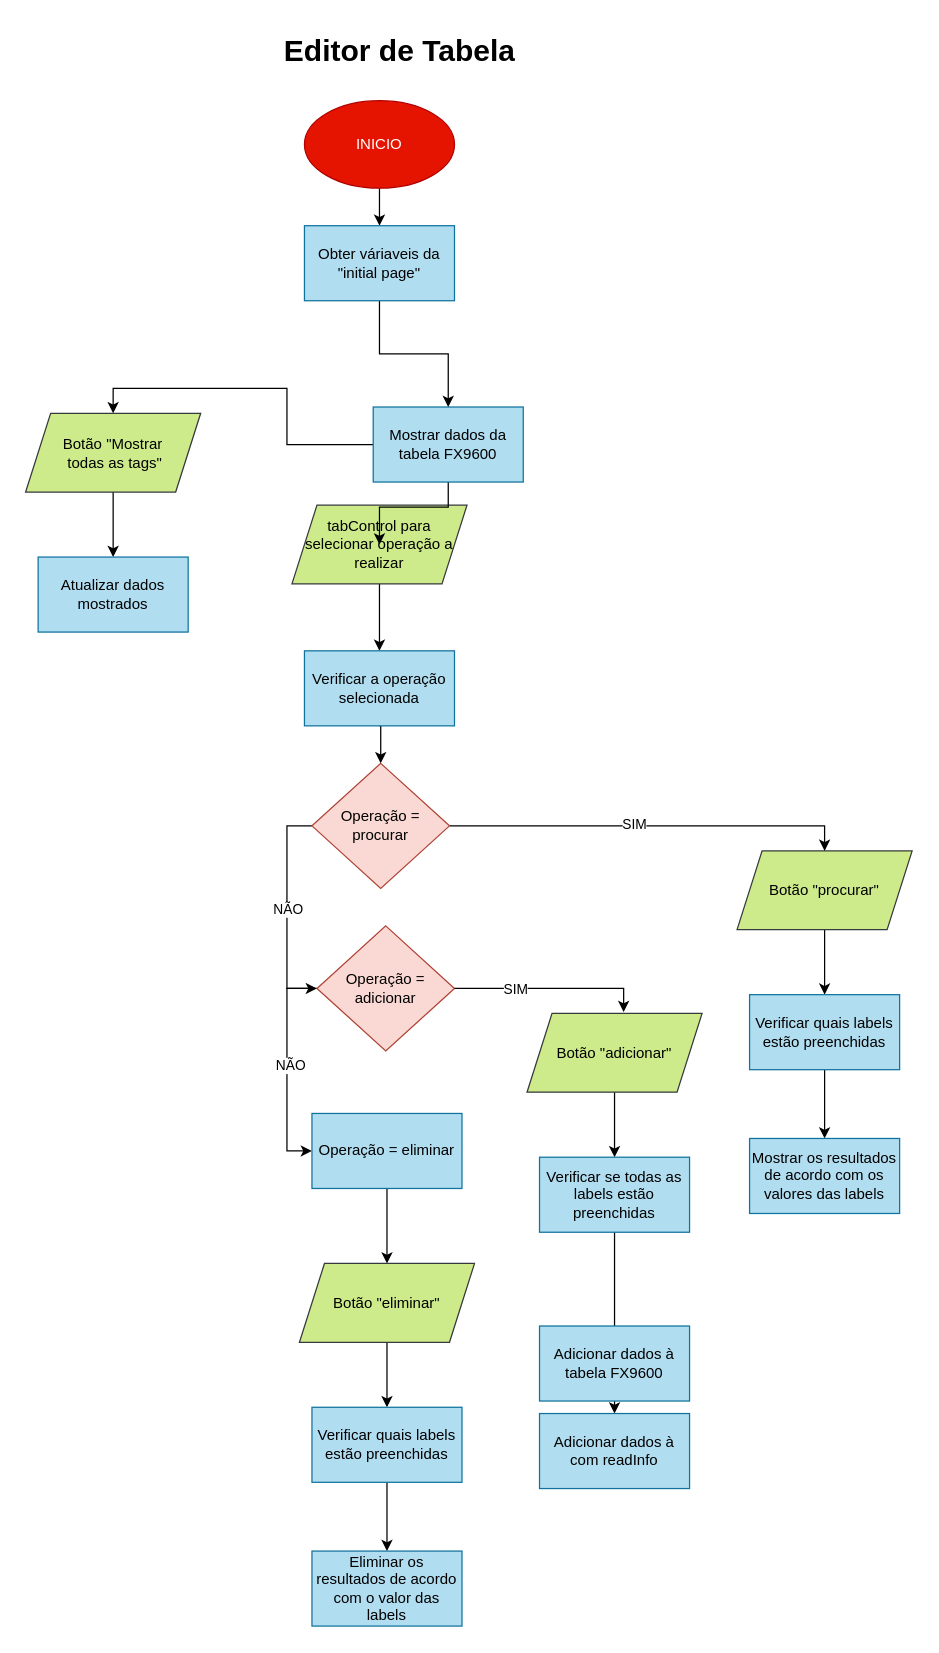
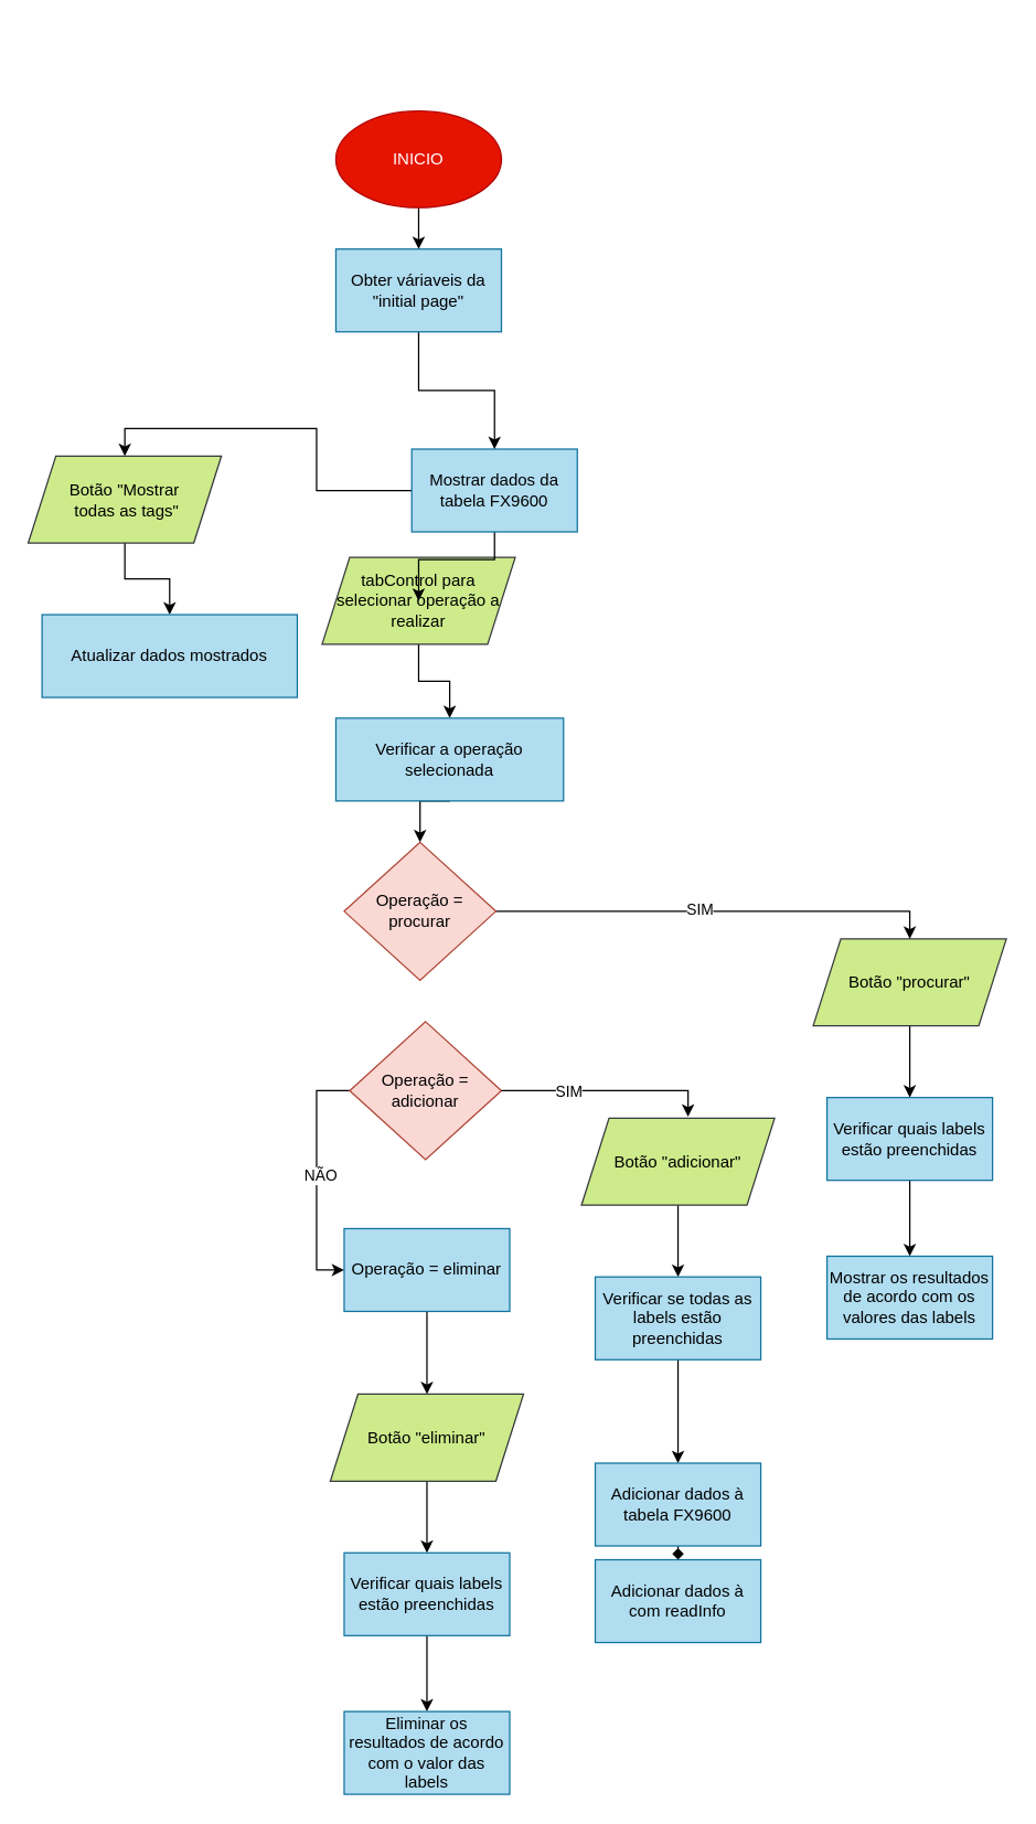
  <mxCell id="0" />
  <mxCell id="1" parent="0" />
- <mxCell id="2" value="&lt;blockquote style=&quot;margin: 0 0 0 40px; border: none; padding: 0px;&quot;&gt;&lt;h1 style=&quot;margin-top: 0px;&quot;&gt;Editor de Tabela&lt;/h1&gt;&lt;/blockquote&gt;" style="text;html=1;whiteSpace=wrap;overflow=hidden;rounded=0;" vertex="1" parent="1"><mxGeometry x="185" width="236" height="40" as="geometry" y="20" /></mxCell>
  <mxCell id="3" style="edgeStyle=orthogonalEdgeStyle;rounded=0;orthogonalLoop=1;jettySize=auto;html=1;exitX=0.5;exitY=1;exitDx=0;exitDy=0;entryX=0.5;entryY=0;entryDx=0;entryDy=0;" edge="1" parent="1" source="4" target="19"><mxGeometry relative="1" as="geometry" /></mxCell>
  <mxCell id="4" value="INICIO" style="ellipse;whiteSpace=wrap;html=1;strokeColor=#B20000;fillColor=#e51400;fontColor=#ffffff;" vertex="1" parent="1"><mxGeometry x="243" y="80" width="120" height="70" as="geometry" /></mxCell>
  <mxCell id="5" style="edgeStyle=orthogonalEdgeStyle;rounded=0;orthogonalLoop=1;jettySize=auto;html=1;exitX=0.5;exitY=1;exitDx=0;exitDy=0;entryX=0.5;entryY=0;entryDx=0;entryDy=0;" edge="1" parent="1" source="6" target="26"><mxGeometry relative="1" as="geometry" /></mxCell>
  <mxCell id="6" value="tabControl para selecionar operação a realizar" style="shape=parallelogram;perimeter=parallelogramPerimeter;whiteSpace=wrap;html=1;fixedSize=1;fillColor=#cdeb8b;strokeColor=#36393d;" vertex="1" parent="1"><mxGeometry x="233" y="403.5" width="140" height="63" as="geometry" /></mxCell>
  <mxCell id="7" style="edgeStyle=orthogonalEdgeStyle;rounded=0;orthogonalLoop=1;jettySize=auto;html=1;exitX=0.5;exitY=1;exitDx=0;exitDy=0;entryX=0.5;entryY=0;entryDx=0;entryDy=0;" edge="1" parent="1" source="8" target="10"><mxGeometry relative="1" as="geometry" /></mxCell>
  <mxCell id="8" value="Botão &quot;procurar&quot;" style="shape=parallelogram;perimeter=parallelogramPerimeter;whiteSpace=wrap;html=1;fixedSize=1;fillColor=#cdeb8b;strokeColor=#36393d;" vertex="1" parent="1"><mxGeometry x="589" y="680" width="140" height="63" as="geometry" /></mxCell>
  <mxCell id="9" style="edgeStyle=orthogonalEdgeStyle;rounded=0;orthogonalLoop=1;jettySize=auto;html=1;exitX=0.5;exitY=1;exitDx=0;exitDy=0;entryX=0.5;entryY=0;entryDx=0;entryDy=0;" edge="1" parent="1" source="10" target="11"><mxGeometry relative="1" as="geometry" /></mxCell>
  <mxCell id="10" value="Verificar quais labels estão preenchidas" style="rounded=0;whiteSpace=wrap;html=1;fillColor=#b1ddf0;strokeColor=#10739e;" vertex="1" parent="1"><mxGeometry x="599" y="795" width="120" height="60" as="geometry" /></mxCell>
  <mxCell id="11" value="Mostrar os resultados de acordo com os valores das labels" style="rounded=0;whiteSpace=wrap;html=1;fillColor=#b1ddf0;strokeColor=#10739e;" vertex="1" parent="1"><mxGeometry x="599" y="910" width="120" height="60" as="geometry" /></mxCell>
  <mxCell id="12" style="edgeStyle=orthogonalEdgeStyle;rounded=0;orthogonalLoop=1;jettySize=auto;html=1;exitX=0.5;exitY=1;exitDx=0;exitDy=0;entryX=0.5;entryY=0;entryDx=0;entryDy=0;" edge="1" parent="1" source="13" target="14"><mxGeometry relative="1" as="geometry" /></mxCell>
  <mxCell id="13" value="Botão &quot;Mostrar&lt;div&gt;&amp;nbsp;todas as tags&quot;&lt;/div&gt;" style="shape=parallelogram;perimeter=parallelogramPerimeter;whiteSpace=wrap;html=1;fixedSize=1;fillColor=#cdeb8b;strokeColor=#36393d;" vertex="1" parent="1"><mxGeometry x="20" y="330" width="140" height="63" as="geometry" /></mxCell>
- <mxCell id="14" value="Atualizar dados mostrados" style="rounded=0;whiteSpace=wrap;html=1;fillColor=#b1ddf0;strokeColor=#10739e;" vertex="1" parent="1"><mxGeometry x="30" y="445" width="120" height="60" as="geometry" /></mxCell>
+ <mxCell id="14" value="Atualizar dados mostrados" style="rounded=0;whiteSpace=wrap;html=1;fillColor=#b1ddf0;strokeColor=#10739e;" vertex="1" parent="1"><mxGeometry x="30" y="445" width="185" height="60" as="geometry" /></mxCell>
  <mxCell id="15" value="" style="edgeStyle=orthogonalEdgeStyle;rounded=0;orthogonalLoop=1;jettySize=auto;html=1;" edge="1" parent="1" source="17" target="6"><mxGeometry relative="1" as="geometry" /></mxCell>
  <mxCell id="16" style="edgeStyle=orthogonalEdgeStyle;rounded=0;orthogonalLoop=1;jettySize=auto;html=1;exitX=0;exitY=0.5;exitDx=0;exitDy=0;entryX=0.5;entryY=0;entryDx=0;entryDy=0;" edge="1" parent="1" source="17" target="13"><mxGeometry relative="1" as="geometry" /></mxCell>
  <mxCell id="17" value="Mostrar dados da tabela FX9600" style="rounded=0;whiteSpace=wrap;html=1;fillColor=#b1ddf0;strokeColor=#10739e;" vertex="1" parent="1"><mxGeometry x="298" y="325" width="120" height="60" as="geometry" /></mxCell>
  <mxCell id="18" style="edgeStyle=orthogonalEdgeStyle;rounded=0;orthogonalLoop=1;jettySize=auto;html=1;exitX=0.5;exitY=1;exitDx=0;exitDy=0;entryX=0.5;entryY=0;entryDx=0;entryDy=0;" edge="1" parent="1" source="19" target="17"><mxGeometry relative="1" as="geometry" /></mxCell>
  <mxCell id="19" value="Obter váriaveis da &quot;initial page&quot;" style="rounded=0;whiteSpace=wrap;html=1;fillColor=#b1ddf0;strokeColor=#10739e;" vertex="1" parent="1"><mxGeometry x="243" y="180" width="120" height="60" as="geometry" /></mxCell>
- <mxCell id="20" style="edgeStyle=orthogonalEdgeStyle;rounded=0;orthogonalLoop=1;jettySize=auto;html=1;exitX=0;exitY=0.5;exitDx=0;exitDy=0;entryX=0;entryY=0.5;entryDx=0;entryDy=0;" edge="1" parent="1" source="24" target="29"><mxGeometry relative="1" as="geometry" /></mxCell>
- <mxCell id="21" value="NÃO" style="edgeLabel;html=1;align=center;verticalAlign=middle;resizable=0;points=[];" vertex="1" connectable="0" parent="20"><mxGeometry x="-0.01" relative="1" as="geometry"><mxPoint as="offset" /></mxGeometry></mxCell>
  <mxCell id="22" style="edgeStyle=orthogonalEdgeStyle;rounded=0;orthogonalLoop=1;jettySize=auto;html=1;exitX=1;exitY=0.5;exitDx=0;exitDy=0;entryX=0.5;entryY=0;entryDx=0;entryDy=0;" edge="1" parent="1" source="24" target="8"><mxGeometry relative="1" as="geometry" /></mxCell>
  <mxCell id="23" value="SIM" style="edgeLabel;html=1;align=center;verticalAlign=middle;resizable=0;points=[];" vertex="1" connectable="0" parent="22"><mxGeometry x="-0.079" y="2" relative="1" as="geometry"><mxPoint as="offset" /></mxGeometry></mxCell>
  <mxCell id="24" value="Operação = procurar" style="rhombus;whiteSpace=wrap;html=1;fillColor=#fad9d5;strokeColor=#ae4132;" vertex="1" parent="1"><mxGeometry x="249" y="610" width="110" height="100" as="geometry" /></mxCell>
  <mxCell id="25" style="edgeStyle=orthogonalEdgeStyle;rounded=0;orthogonalLoop=1;jettySize=auto;html=1;exitX=0.5;exitY=1;exitDx=0;exitDy=0;entryX=0.5;entryY=0;entryDx=0;entryDy=0;" edge="1" parent="1" source="26" target="24"><mxGeometry relative="1" as="geometry" /></mxCell>
- <mxCell id="26" value="Verificar a operação selecionada" style="rounded=0;whiteSpace=wrap;html=1;fillColor=#b1ddf0;strokeColor=#10739e;" vertex="1" parent="1"><mxGeometry x="243" y="520" width="120" height="60" as="geometry" /></mxCell>
+ <mxCell id="26" value="Verificar a operação selecionada" style="rounded=0;whiteSpace=wrap;html=1;fillColor=#b1ddf0;strokeColor=#10739e;" vertex="1" parent="1"><mxGeometry x="243" y="520" width="165" height="60" as="geometry" /></mxCell>
  <mxCell id="27" style="edgeStyle=orthogonalEdgeStyle;rounded=0;orthogonalLoop=1;jettySize=auto;html=1;exitX=0;exitY=0.5;exitDx=0;exitDy=0;entryX=0;entryY=0.5;entryDx=0;entryDy=0;" edge="1" parent="1" source="29" target="31"><mxGeometry relative="1" as="geometry"><Array as="points"><mxPoint x="229" y="790" /><mxPoint x="229" y="920" /></Array></mxGeometry></mxCell>
  <mxCell id="28" value="NÃO" style="edgeLabel;html=1;align=center;verticalAlign=middle;resizable=0;points=[];" vertex="1" connectable="0" parent="27"><mxGeometry x="-0.021" y="2" relative="1" as="geometry"><mxPoint as="offset" /></mxGeometry></mxCell>
  <mxCell id="29" value="Operação = adicionar" style="rhombus;whiteSpace=wrap;html=1;fillColor=#fad9d5;strokeColor=#ae4132;" vertex="1" parent="1"><mxGeometry x="253" y="740" width="110" height="100" as="geometry" /></mxCell>
  <mxCell id="30" style="edgeStyle=orthogonalEdgeStyle;rounded=0;orthogonalLoop=1;jettySize=auto;html=1;exitX=0.5;exitY=1;exitDx=0;exitDy=0;" edge="1" parent="1" source="31" target="40"><mxGeometry relative="1" as="geometry" /></mxCell>
  <mxCell id="31" value="Operação = eliminar" style="rounded=0;whiteSpace=wrap;html=1;fillColor=#b1ddf0;strokeColor=#10739e;" vertex="1" parent="1"><mxGeometry x="249" y="890" width="120" height="60" as="geometry" /></mxCell>
  <mxCell id="32" style="edgeStyle=orthogonalEdgeStyle;rounded=0;orthogonalLoop=1;jettySize=auto;html=1;exitX=0.5;exitY=1;exitDx=0;exitDy=0;entryX=0.5;entryY=0;entryDx=0;entryDy=0;" edge="1" parent="1" source="33" target="35"><mxGeometry relative="1" as="geometry" /></mxCell>
  <mxCell id="33" value="Botão &quot;adicionar&quot;" style="shape=parallelogram;perimeter=parallelogramPerimeter;whiteSpace=wrap;html=1;fixedSize=1;fillColor=#cdeb8b;strokeColor=#36393d;" vertex="1" parent="1"><mxGeometry x="421" y="810" width="140" height="63" as="geometry" /></mxCell>
- <mxCell id="34" style="edgeStyle=orthogonalEdgeStyle;rounded=0;orthogonalLoop=1;jettySize=auto;html=1;exitX=0.5;exitY=1;exitDx=0;exitDy=0;entryX=0.5;entryY=0;entryDx=0;entryDy=0;endArrow=none;" edge="1" parent="1" source="35" target="37"><mxGeometry relative="1" as="geometry" /></mxCell>
+ <mxCell id="34" style="edgeStyle=orthogonalEdgeStyle;rounded=0;orthogonalLoop=1;jettySize=auto;html=1;exitX=0.5;exitY=1;exitDx=0;exitDy=0;entryX=0.5;entryY=0;entryDx=0;entryDy=0;" edge="1" parent="1" source="35" target="37"><mxGeometry relative="1" as="geometry" /></mxCell>
  <mxCell id="35" value="Verificar se todas as labels estão preenchidas" style="rounded=0;whiteSpace=wrap;html=1;fillColor=#b1ddf0;strokeColor=#10739e;" vertex="1" parent="1"><mxGeometry x="431" y="925" width="120" height="60" as="geometry" /></mxCell>
- <mxCell id="36" style="edgeStyle=orthogonalEdgeStyle;rounded=0;orthogonalLoop=1;jettySize=auto;html=1;exitX=0.5;exitY=1;exitDx=0;exitDy=0;entryX=0.5;entryY=0;entryDx=0;entryDy=0;" edge="1" parent="1" source="37" target="38"><mxGeometry relative="1" as="geometry" /></mxCell>
+ <mxCell id="36" style="edgeStyle=orthogonalEdgeStyle;rounded=0;orthogonalLoop=1;jettySize=auto;html=1;exitX=0.5;exitY=1;exitDx=0;exitDy=0;entryX=0.5;entryY=0;entryDx=0;entryDy=0;endArrow=diamond;" edge="1" parent="1" source="37" target="38"><mxGeometry relative="1" as="geometry" /></mxCell>
  <mxCell id="37" value="Adicionar dados à tabela FX9600" style="rounded=0;whiteSpace=wrap;html=1;fillColor=#b1ddf0;strokeColor=#10739e;" vertex="1" parent="1"><mxGeometry x="431" y="1060" width="120" height="60" as="geometry" /></mxCell>
  <mxCell id="38" value="Adicionar dados à com readInfo" style="rounded=0;whiteSpace=wrap;html=1;fillColor=#b1ddf0;strokeColor=#10739e;" vertex="1" parent="1"><mxGeometry x="431" y="1130" width="120" height="60" as="geometry" /></mxCell>
  <mxCell id="39" style="edgeStyle=orthogonalEdgeStyle;rounded=0;orthogonalLoop=1;jettySize=auto;html=1;exitX=0.5;exitY=1;exitDx=0;exitDy=0;entryX=0.5;entryY=0;entryDx=0;entryDy=0;" edge="1" parent="1" source="40" target="42"><mxGeometry relative="1" as="geometry" /></mxCell>
  <mxCell id="40" value="Botão &quot;eliminar&quot;" style="shape=parallelogram;perimeter=parallelogramPerimeter;whiteSpace=wrap;html=1;fixedSize=1;fillColor=#cdeb8b;strokeColor=#36393d;" vertex="1" parent="1"><mxGeometry x="239" y="1010" width="140" height="63" as="geometry" /></mxCell>
  <mxCell id="41" style="edgeStyle=orthogonalEdgeStyle;rounded=0;orthogonalLoop=1;jettySize=auto;html=1;exitX=0.5;exitY=1;exitDx=0;exitDy=0;entryX=0.5;entryY=0;entryDx=0;entryDy=0;" edge="1" parent="1" source="42" target="43"><mxGeometry relative="1" as="geometry" /></mxCell>
  <mxCell id="42" value="Verificar quais labels estão preenchidas" style="rounded=0;whiteSpace=wrap;html=1;fillColor=#b1ddf0;strokeColor=#10739e;" vertex="1" parent="1"><mxGeometry x="249" y="1125" width="120" height="60" as="geometry" /></mxCell>
  <mxCell id="43" value="Eliminar os resultados de acordo com o valor das labels" style="rounded=0;whiteSpace=wrap;html=1;fillColor=#b1ddf0;strokeColor=#10739e;" vertex="1" parent="1"><mxGeometry x="249" y="1240" width="120" height="60" as="geometry" /></mxCell>
  <mxCell id="44" style="edgeStyle=orthogonalEdgeStyle;rounded=0;orthogonalLoop=1;jettySize=auto;html=1;exitX=1;exitY=0.5;exitDx=0;exitDy=0;entryX=0.552;entryY=-0.017;entryDx=0;entryDy=0;entryPerimeter=0;" edge="1" parent="1" source="29" target="33"><mxGeometry relative="1" as="geometry"><Array as="points"><mxPoint x="498" y="790" /></Array></mxGeometry></mxCell>
  <mxCell id="45" value="SIM" style="edgeLabel;html=1;align=center;verticalAlign=middle;resizable=0;points=[];" vertex="1" connectable="0" parent="44"><mxGeometry x="-0.382" relative="1" as="geometry"><mxPoint as="offset" /></mxGeometry></mxCell>
